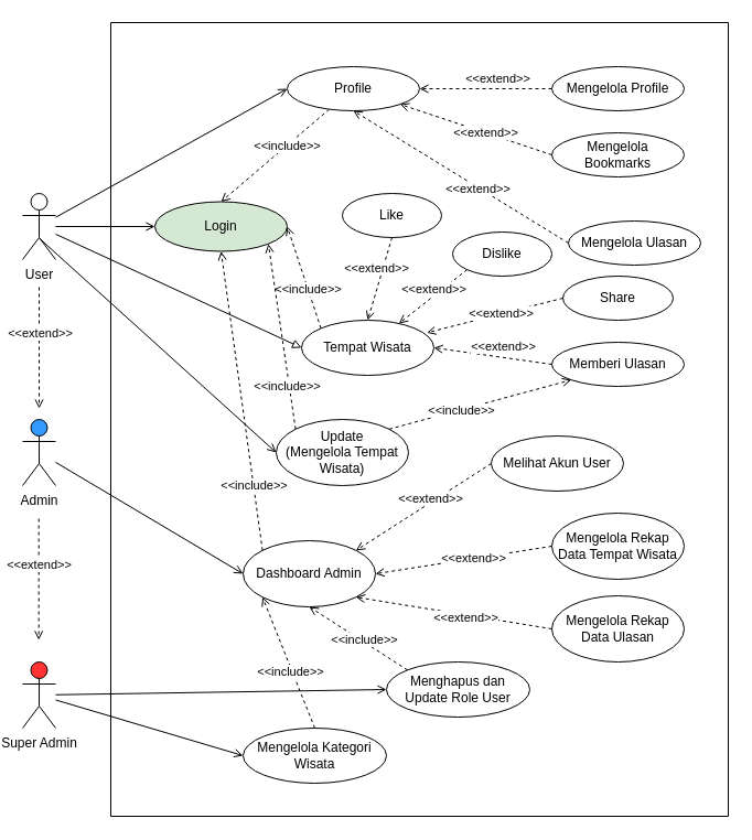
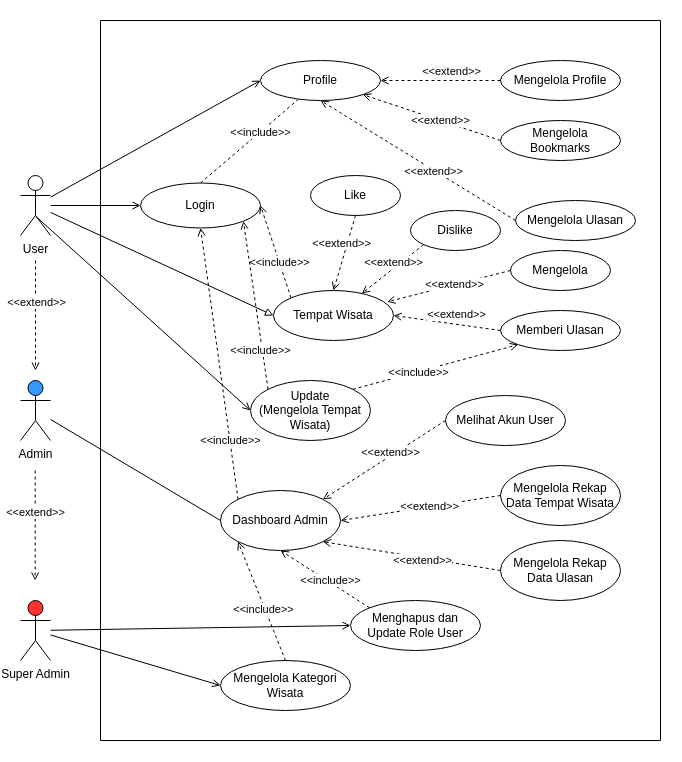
  <mxCell id="0" />
  <mxCell id="1" parent="0" />
  <mxCell id="2" style="rounded=0;orthogonalLoop=1;jettySize=auto;html=1;entryX=0;entryY=0.5;entryDx=0;entryDy=0;endArrow=open;endFill=0;" edge="1" parent="1" source="3" target="6"><mxGeometry relative="1" as="geometry" /></mxCell>
  <mxCell id="3" value="User" style="shape=umlActor;verticalLabelPosition=bottom;verticalAlign=top;html=1;" vertex="1" parent="1"><mxGeometry x="20" y="175" width="30" height="60" as="geometry" /></mxCell>
  <mxCell id="4" value="Admin" style="shape=umlActor;verticalLabelPosition=bottom;verticalAlign=top;html=1;fillColor=#3399FF;" vertex="1" parent="1"><mxGeometry x="20" y="380" width="30" height="60" as="geometry" /></mxCell>
  <mxCell id="5" value="" style="swimlane;startSize=0;" vertex="1" parent="1"><mxGeometry x="100" y="20" width="560" height="720" as="geometry" /></mxCell>
- <mxCell id="6" value="Login" style="ellipse;whiteSpace=wrap;html=1;fillColor=#d5e8d4;" vertex="1" parent="5"><mxGeometry x="40" y="162.5" width="120" height="45" as="geometry" /></mxCell>
- <mxCell id="7" style="rounded=0;orthogonalLoop=1;jettySize=auto;html=1;entryX=0.5;entryY=0;entryDx=0;entryDy=0;dashed=1;endArrow=open;endFill=0;" edge="1" parent="5" source="9" target="6"><mxGeometry relative="1" as="geometry" /></mxCell>
+ <mxCell id="6" value="Login" style="ellipse;whiteSpace=wrap;html=1;" vertex="1" parent="5"><mxGeometry x="40" y="162.5" width="120" height="45" as="geometry" /></mxCell>
+ <mxCell id="7" style="rounded=0;orthogonalLoop=1;jettySize=auto;html=1;entryX=0.5;entryY=0;entryDx=0;entryDy=0;dashed=1;endArrow=none;endFill=0;" edge="1" parent="5" source="9" target="6"><mxGeometry relative="1" as="geometry" /></mxCell>
  <mxCell id="8" value="&amp;lt;&amp;lt;include&amp;gt;&amp;gt;" style="edgeLabel;html=1;align=center;verticalAlign=middle;resizable=0;points=[];" vertex="1" connectable="0" parent="7"><mxGeometry x="-0.214" relative="1" as="geometry"><mxPoint as="offset" /></mxGeometry></mxCell>
  <mxCell id="9" value="Profile" style="ellipse;whiteSpace=wrap;html=1;" vertex="1" parent="5"><mxGeometry x="160" y="40" width="120" height="40" as="geometry" /></mxCell>
  <mxCell id="10" value="Mengelola Profile" style="ellipse;whiteSpace=wrap;html=1;" vertex="1" parent="5"><mxGeometry x="400" y="40" width="120" height="40" as="geometry" /></mxCell>
  <mxCell id="11" value="Mengelola Bookmarks" style="ellipse;whiteSpace=wrap;html=1;" vertex="1" parent="5"><mxGeometry x="400" y="100" width="120" height="40" as="geometry" /></mxCell>
  <mxCell id="12" style="rounded=0;orthogonalLoop=1;jettySize=auto;html=1;entryX=1;entryY=0.5;entryDx=0;entryDy=0;dashed=1;endArrow=open;endFill=0;exitX=0;exitY=0.5;exitDx=0;exitDy=0;" edge="1" parent="5" source="10" target="9"><mxGeometry relative="1" as="geometry"><mxPoint x="207" y="88" as="sourcePoint" /><mxPoint x="110" y="165" as="targetPoint" /></mxGeometry></mxCell>
  <mxCell id="13" value="&amp;lt;&amp;lt;extend&amp;gt;&amp;gt;" style="edgeLabel;html=1;align=center;verticalAlign=middle;resizable=0;points=[];" vertex="1" connectable="0" parent="12"><mxGeometry x="-0.214" relative="1" as="geometry"><mxPoint x="-3" y="-10" as="offset" /></mxGeometry></mxCell>
  <mxCell id="14" style="rounded=0;orthogonalLoop=1;jettySize=auto;html=1;entryX=1;entryY=1;entryDx=0;entryDy=0;dashed=1;endArrow=open;endFill=0;exitX=0;exitY=0.5;exitDx=0;exitDy=0;" edge="1" parent="5" source="11" target="9"><mxGeometry relative="1" as="geometry"><mxPoint x="410" y="70" as="sourcePoint" /><mxPoint x="290" y="70" as="targetPoint" /></mxGeometry></mxCell>
  <mxCell id="15" value="&amp;lt;&amp;lt;extend&amp;gt;&amp;gt;" style="edgeLabel;html=1;align=center;verticalAlign=middle;resizable=0;points=[];" vertex="1" connectable="0" parent="14"><mxGeometry x="-0.214" relative="1" as="geometry"><mxPoint x="-6" y="-2" as="offset" /></mxGeometry></mxCell>
  <mxCell id="16" value="Mengelola Ulasan" style="ellipse;whiteSpace=wrap;html=1;" vertex="1" parent="5"><mxGeometry x="415" y="180" width="120" height="40" as="geometry" /></mxCell>
  <mxCell id="17" style="rounded=0;orthogonalLoop=1;jettySize=auto;html=1;entryX=0.5;entryY=1;entryDx=0;entryDy=0;dashed=1;endArrow=open;endFill=0;exitX=0;exitY=0.5;exitDx=0;exitDy=0;" edge="1" parent="5" source="16" target="9"><mxGeometry relative="1" as="geometry"><mxPoint x="410" y="130" as="sourcePoint" /><mxPoint x="272" y="84" as="targetPoint" /></mxGeometry></mxCell>
  <mxCell id="18" value="&amp;lt;&amp;lt;extend&amp;gt;&amp;gt;" style="edgeLabel;html=1;align=center;verticalAlign=middle;resizable=0;points=[];" vertex="1" connectable="0" parent="17"><mxGeometry x="-0.214" relative="1" as="geometry"><mxPoint x="-6" y="-2" as="offset" /></mxGeometry></mxCell>
  <mxCell id="19" value="Tempat Wisata" style="ellipse;whiteSpace=wrap;html=1;" vertex="1" parent="5"><mxGeometry x="173" y="270" width="120" height="50" as="geometry" /></mxCell>
  <mxCell id="20" style="rounded=0;orthogonalLoop=1;jettySize=auto;html=1;entryX=1;entryY=0.5;entryDx=0;entryDy=0;dashed=1;endArrow=open;endFill=0;exitX=0;exitY=0;exitDx=0;exitDy=0;" edge="1" parent="5" source="19" target="6"><mxGeometry relative="1" as="geometry"><mxPoint x="207" y="88" as="sourcePoint" /><mxPoint x="110" y="165" as="targetPoint" /></mxGeometry></mxCell>
  <mxCell id="21" value="&amp;lt;&amp;lt;include&amp;gt;&amp;gt;" style="edgeLabel;html=1;align=center;verticalAlign=middle;resizable=0;points=[];" vertex="1" connectable="0" parent="20"><mxGeometry x="-0.214" relative="1" as="geometry"><mxPoint as="offset" /></mxGeometry></mxCell>
  <mxCell id="22" value="Like" style="ellipse;whiteSpace=wrap;html=1;" vertex="1" parent="5"><mxGeometry x="210" y="155" width="90" height="40" as="geometry" /></mxCell>
  <mxCell id="23" value="Dislike" style="ellipse;whiteSpace=wrap;html=1;" vertex="1" parent="5"><mxGeometry x="310" y="190" width="90" height="40" as="geometry" /></mxCell>
- <mxCell id="24" value="Share" style="ellipse;whiteSpace=wrap;html=1;" vertex="1" parent="5"><mxGeometry x="410" y="230" width="100" height="40" as="geometry" /></mxCell>
+ <mxCell id="24" value="Mengelola" style="ellipse;whiteSpace=wrap;html=1;" vertex="1" parent="5"><mxGeometry x="410" y="230" width="100" height="40" as="geometry" /></mxCell>
  <mxCell id="25" value="Memberi Ulasan" style="ellipse;whiteSpace=wrap;html=1;" vertex="1" parent="5"><mxGeometry x="400" y="290" width="120" height="40" as="geometry" /></mxCell>
  <mxCell id="26" style="rounded=0;orthogonalLoop=1;jettySize=auto;html=1;entryX=0.5;entryY=0;entryDx=0;entryDy=0;dashed=1;endArrow=open;endFill=0;exitX=0.5;exitY=1;exitDx=0;exitDy=0;" edge="1" parent="5" source="22" target="19"><mxGeometry relative="1" as="geometry"><mxPoint x="410" y="190" as="sourcePoint" /><mxPoint x="230" y="90" as="targetPoint" /></mxGeometry></mxCell>
  <mxCell id="27" value="&amp;lt;&amp;lt;extend&amp;gt;&amp;gt;" style="edgeLabel;html=1;align=center;verticalAlign=middle;resizable=0;points=[];" vertex="1" connectable="0" parent="26"><mxGeometry x="-0.214" relative="1" as="geometry"><mxPoint x="-6" y="-2" as="offset" /></mxGeometry></mxCell>
  <mxCell id="28" style="rounded=0;orthogonalLoop=1;jettySize=auto;html=1;dashed=1;endArrow=open;endFill=0;exitX=0;exitY=1;exitDx=0;exitDy=0;" edge="1" parent="5" source="23" target="19"><mxGeometry relative="1" as="geometry"><mxPoint x="315" y="210" as="sourcePoint" /><mxPoint x="230" y="250" as="targetPoint" /></mxGeometry></mxCell>
  <mxCell id="29" value="&amp;lt;&amp;lt;extend&amp;gt;&amp;gt;" style="edgeLabel;html=1;align=center;verticalAlign=middle;resizable=0;points=[];" vertex="1" connectable="0" parent="28"><mxGeometry x="-0.214" relative="1" as="geometry"><mxPoint x="-6" y="-2" as="offset" /></mxGeometry></mxCell>
  <mxCell id="30" style="rounded=0;orthogonalLoop=1;jettySize=auto;html=1;dashed=1;endArrow=open;endFill=0;exitX=0;exitY=0.5;exitDx=0;exitDy=0;entryX=0.947;entryY=0.227;entryDx=0;entryDy=0;entryPerimeter=0;" edge="1" parent="5" source="24" target="19"><mxGeometry relative="1" as="geometry"><mxPoint x="333" y="234" as="sourcePoint" /><mxPoint x="261" y="284" as="targetPoint" /></mxGeometry></mxCell>
  <mxCell id="31" value="&amp;lt;&amp;lt;extend&amp;gt;&amp;gt;" style="edgeLabel;html=1;align=center;verticalAlign=middle;resizable=0;points=[];" vertex="1" connectable="0" parent="30"><mxGeometry x="-0.214" relative="1" as="geometry"><mxPoint x="-8" y="1" as="offset" /></mxGeometry></mxCell>
  <mxCell id="32" style="rounded=0;orthogonalLoop=1;jettySize=auto;html=1;dashed=1;endArrow=open;endFill=0;exitX=0;exitY=0.5;exitDx=0;exitDy=0;entryX=1;entryY=0.5;entryDx=0;entryDy=0;" edge="1" parent="5" source="25" target="19"><mxGeometry relative="1" as="geometry"><mxPoint x="420" y="260" as="sourcePoint" /><mxPoint x="284" y="291" as="targetPoint" /></mxGeometry></mxCell>
  <mxCell id="33" value="&amp;lt;&amp;lt;extend&amp;gt;&amp;gt;" style="edgeLabel;html=1;align=center;verticalAlign=middle;resizable=0;points=[];" vertex="1" connectable="0" parent="32"><mxGeometry x="-0.214" relative="1" as="geometry"><mxPoint x="-3" y="-11" as="offset" /></mxGeometry></mxCell>
  <mxCell id="34" value="Dashboard Admin" style="ellipse;whiteSpace=wrap;html=1;" vertex="1" parent="5"><mxGeometry x="120" y="470" width="120" height="60" as="geometry" /></mxCell>
  <mxCell id="35" value="Update&lt;div&gt;(Mengelola Tempat Wisata)&lt;/div&gt;" style="ellipse;whiteSpace=wrap;html=1;" vertex="1" parent="5"><mxGeometry x="150" y="360" width="120" height="60" as="geometry" /></mxCell>
  <mxCell id="36" style="rounded=0;orthogonalLoop=1;jettySize=auto;html=1;entryX=0;entryY=1;entryDx=0;entryDy=0;dashed=1;endArrow=open;endFill=0;exitX=1;exitY=0;exitDx=0;exitDy=0;" edge="1" parent="5" source="35" target="25"><mxGeometry relative="1" as="geometry"><mxPoint x="187" y="287" as="sourcePoint" /><mxPoint x="170" y="188" as="targetPoint" /></mxGeometry></mxCell>
  <mxCell id="37" value="&amp;lt;&amp;lt;include&amp;gt;&amp;gt;" style="edgeLabel;html=1;align=center;verticalAlign=middle;resizable=0;points=[];" vertex="1" connectable="0" parent="36"><mxGeometry x="-0.214" relative="1" as="geometry"><mxPoint as="offset" /></mxGeometry></mxCell>
  <mxCell id="38" style="rounded=0;orthogonalLoop=1;jettySize=auto;html=1;entryX=1;entryY=1;entryDx=0;entryDy=0;dashed=1;endArrow=open;endFill=0;exitX=0;exitY=0;exitDx=0;exitDy=0;" edge="1" parent="5" source="35" target="6"><mxGeometry relative="1" as="geometry"><mxPoint x="187" y="287" as="sourcePoint" /><mxPoint x="170" y="188" as="targetPoint" /></mxGeometry></mxCell>
  <mxCell id="39" value="&amp;lt;&amp;lt;include&amp;gt;&amp;gt;" style="edgeLabel;html=1;align=center;verticalAlign=middle;resizable=0;points=[];" vertex="1" connectable="0" parent="38"><mxGeometry x="-0.214" relative="1" as="geometry"><mxPoint x="2" y="27" as="offset" /></mxGeometry></mxCell>
  <mxCell id="40" value="Melihat Akun User" style="ellipse;whiteSpace=wrap;html=1;" vertex="1" parent="5"><mxGeometry x="345" y="375" width="120" height="50" as="geometry" /></mxCell>
  <mxCell id="41" value="Mengelola Kategori Wisata" style="ellipse;whiteSpace=wrap;html=1;" vertex="1" parent="5"><mxGeometry x="120" y="640" width="130" height="50" as="geometry" /></mxCell>
  <mxCell id="42" value="Mengelola Rekap Data Tempat Wisata" style="ellipse;whiteSpace=wrap;html=1;" vertex="1" parent="5"><mxGeometry x="400" y="445" width="120" height="60" as="geometry" /></mxCell>
  <mxCell id="43" value="Mengelola Rekap Data Ulasan" style="ellipse;whiteSpace=wrap;html=1;" vertex="1" parent="5"><mxGeometry x="400" y="520" width="120" height="60" as="geometry" /></mxCell>
  <mxCell id="44" style="rounded=0;orthogonalLoop=1;jettySize=auto;html=1;dashed=1;endArrow=open;endFill=0;exitX=0;exitY=0.5;exitDx=0;exitDy=0;entryX=1;entryY=0;entryDx=0;entryDy=0;" edge="1" parent="5" source="40" target="34"><mxGeometry relative="1" as="geometry"><mxPoint x="420" y="260" as="sourcePoint" /><mxPoint x="297" y="291" as="targetPoint" /></mxGeometry></mxCell>
  <mxCell id="45" value="&amp;lt;&amp;lt;extend&amp;gt;&amp;gt;" style="edgeLabel;html=1;align=center;verticalAlign=middle;resizable=0;points=[];" vertex="1" connectable="0" parent="44"><mxGeometry x="-0.214" relative="1" as="geometry"><mxPoint x="-8" y="1" as="offset" /></mxGeometry></mxCell>
  <mxCell id="46" style="rounded=0;orthogonalLoop=1;jettySize=auto;html=1;dashed=1;endArrow=open;endFill=0;exitX=0;exitY=0.5;exitDx=0;exitDy=0;entryX=1;entryY=0.5;entryDx=0;entryDy=0;" edge="1" parent="5" source="42" target="34"><mxGeometry relative="1" as="geometry"><mxPoint x="410" y="415" as="sourcePoint" /><mxPoint x="233" y="489" as="targetPoint" /></mxGeometry></mxCell>
  <mxCell id="47" value="&amp;lt;&amp;lt;extend&amp;gt;&amp;gt;" style="edgeLabel;html=1;align=center;verticalAlign=middle;resizable=0;points=[];" vertex="1" connectable="0" parent="46"><mxGeometry x="-0.214" relative="1" as="geometry"><mxPoint x="-8" y="1" as="offset" /></mxGeometry></mxCell>
  <mxCell id="48" style="rounded=0;orthogonalLoop=1;jettySize=auto;html=1;dashed=1;endArrow=open;endFill=0;exitX=0;exitY=0.5;exitDx=0;exitDy=0;entryX=1;entryY=1;entryDx=0;entryDy=0;" edge="1" parent="5" source="43" target="34"><mxGeometry relative="1" as="geometry"><mxPoint x="410" y="485" as="sourcePoint" /><mxPoint x="250" y="510" as="targetPoint" /></mxGeometry></mxCell>
  <mxCell id="49" value="&amp;lt;&amp;lt;extend&amp;gt;&amp;gt;" style="edgeLabel;html=1;align=center;verticalAlign=middle;resizable=0;points=[];" vertex="1" connectable="0" parent="48"><mxGeometry x="-0.214" relative="1" as="geometry"><mxPoint x="-8" y="1" as="offset" /></mxGeometry></mxCell>
  <mxCell id="50" style="rounded=0;orthogonalLoop=1;jettySize=auto;html=1;entryX=0.5;entryY=1;entryDx=0;entryDy=0;dashed=1;endArrow=open;endFill=0;exitX=0;exitY=0;exitDx=0;exitDy=0;" edge="1" parent="5" source="34" target="6"><mxGeometry relative="1" as="geometry"><mxPoint x="177" y="379" as="sourcePoint" /><mxPoint x="110" y="218" as="targetPoint" /></mxGeometry></mxCell>
  <mxCell id="51" value="&amp;lt;&amp;lt;include&amp;gt;&amp;gt;" style="edgeLabel;html=1;align=center;verticalAlign=middle;resizable=0;points=[];" vertex="1" connectable="0" parent="50"><mxGeometry x="-0.214" relative="1" as="geometry"><mxPoint x="7" y="48" as="offset" /></mxGeometry></mxCell>
  <mxCell id="52" value="Menghapus dan Update Role User" style="ellipse;whiteSpace=wrap;html=1;" vertex="1" parent="5"><mxGeometry x="250" y="580" width="130" height="50" as="geometry" /></mxCell>
  <mxCell id="53" style="rounded=0;orthogonalLoop=1;jettySize=auto;html=1;entryX=0.5;entryY=1;entryDx=0;entryDy=0;dashed=1;endArrow=open;endFill=0;exitX=0;exitY=0;exitDx=0;exitDy=0;" edge="1" parent="5" source="52" target="34"><mxGeometry relative="1" as="geometry"><mxPoint x="147" y="489" as="sourcePoint" /><mxPoint x="110" y="218" as="targetPoint" /></mxGeometry></mxCell>
  <mxCell id="54" value="&amp;lt;&amp;lt;include&amp;gt;&amp;gt;" style="edgeLabel;html=1;align=center;verticalAlign=middle;resizable=0;points=[];" vertex="1" connectable="0" parent="53"><mxGeometry x="-0.214" relative="1" as="geometry"><mxPoint x="-4" y="-5" as="offset" /></mxGeometry></mxCell>
  <mxCell id="55" style="rounded=0;orthogonalLoop=1;jettySize=auto;html=1;entryX=0;entryY=1;entryDx=0;entryDy=0;dashed=1;endArrow=open;endFill=0;exitX=0.5;exitY=0;exitDx=0;exitDy=0;" edge="1" parent="5" source="41" target="34"><mxGeometry relative="1" as="geometry"><mxPoint x="279" y="597" as="sourcePoint" /><mxPoint x="190" y="540" as="targetPoint" /></mxGeometry></mxCell>
  <mxCell id="56" value="&amp;lt;&amp;lt;include&amp;gt;&amp;gt;" style="edgeLabel;html=1;align=center;verticalAlign=middle;resizable=0;points=[];" vertex="1" connectable="0" parent="55"><mxGeometry x="-0.214" relative="1" as="geometry"><mxPoint x="-4" y="-5" as="offset" /></mxGeometry></mxCell>
  <mxCell id="57" style="rounded=0;orthogonalLoop=1;jettySize=auto;html=1;entryX=0;entryY=0.5;entryDx=0;entryDy=0;endArrow=open;endFill=0;" edge="1" parent="1" source="3" target="9"><mxGeometry relative="1" as="geometry"><mxPoint x="60" y="208" as="sourcePoint" /><mxPoint x="150" y="208" as="targetPoint" /></mxGeometry></mxCell>
  <mxCell id="58" style="rounded=0;orthogonalLoop=1;jettySize=auto;html=1;entryX=0;entryY=0.5;entryDx=0;entryDy=0;endArrow=block;endFill=0;" edge="1" parent="1" source="3" target="19"><mxGeometry relative="1" as="geometry"><mxPoint x="60" y="200" as="sourcePoint" /><mxPoint x="270" y="90" as="targetPoint" /></mxGeometry></mxCell>
  <mxCell id="59" style="rounded=0;orthogonalLoop=1;jettySize=auto;html=1;entryX=0;entryY=0.5;entryDx=0;entryDy=0;endArrow=open;endFill=0;exitX=0.519;exitY=0.684;exitDx=0;exitDy=0;exitPerimeter=0;" edge="1" parent="1" source="3" target="35"><mxGeometry relative="1" as="geometry"><mxPoint x="60" y="215" as="sourcePoint" /><mxPoint x="270" y="325" as="targetPoint" /></mxGeometry></mxCell>
- <mxCell id="60" style="rounded=0;orthogonalLoop=1;jettySize=auto;html=1;entryX=0;entryY=0.5;entryDx=0;entryDy=0;endArrow=open;endFill=0;" edge="1" parent="1" source="4" target="34"><mxGeometry relative="1" as="geometry"><mxPoint x="46" y="219" as="sourcePoint" /><mxPoint x="260" y="420" as="targetPoint" /></mxGeometry></mxCell>
+ <mxCell id="60" style="rounded=0;orthogonalLoop=1;jettySize=auto;html=1;entryX=0;entryY=0.5;entryDx=0;entryDy=0;endArrow=none;endFill=0;" edge="1" parent="1" source="4" target="34"><mxGeometry relative="1" as="geometry"><mxPoint x="46" y="219" as="sourcePoint" /><mxPoint x="260" y="420" as="targetPoint" /></mxGeometry></mxCell>
  <mxCell id="61" value="Super Admin" style="shape=umlActor;verticalLabelPosition=bottom;verticalAlign=top;html=1;fillColor=#FF3333;" vertex="1" parent="1"><mxGeometry x="20" y="600" width="30" height="60" as="geometry" /></mxCell>
  <mxCell id="62" style="rounded=0;orthogonalLoop=1;jettySize=auto;html=1;entryX=0;entryY=0.5;entryDx=0;entryDy=0;endArrow=open;endFill=0;" edge="1" parent="1" source="61" target="52"><mxGeometry relative="1" as="geometry"><mxPoint x="60" y="429" as="sourcePoint" /><mxPoint x="230" y="530" as="targetPoint" /></mxGeometry></mxCell>
  <mxCell id="63" style="rounded=0;orthogonalLoop=1;jettySize=auto;html=1;entryX=0;entryY=0.5;entryDx=0;entryDy=0;endArrow=open;endFill=0;" edge="1" parent="1" source="61" target="41"><mxGeometry relative="1" as="geometry"><mxPoint x="60" y="640" as="sourcePoint" /><mxPoint x="360" y="635" as="targetPoint" /></mxGeometry></mxCell>
  <mxCell id="64" style="rounded=0;orthogonalLoop=1;jettySize=auto;html=1;dashed=1;endArrow=open;endFill=0;" edge="1" parent="1"><mxGeometry relative="1" as="geometry"><mxPoint x="35" y="260" as="sourcePoint" /><mxPoint x="35" y="370" as="targetPoint" /></mxGeometry></mxCell>
  <mxCell id="65" value="&amp;lt;&amp;lt;extend&amp;gt;&amp;gt;" style="edgeLabel;html=1;align=center;verticalAlign=middle;resizable=0;points=[];" vertex="1" connectable="0" parent="64"><mxGeometry x="-0.214" relative="1" as="geometry"><mxPoint y="-2" as="offset" /></mxGeometry></mxCell>
  <mxCell id="66" style="rounded=0;orthogonalLoop=1;jettySize=auto;html=1;dashed=1;endArrow=open;endFill=0;" edge="1" parent="1"><mxGeometry relative="1" as="geometry"><mxPoint x="34.66" y="470" as="sourcePoint" /><mxPoint x="34.66" y="580" as="targetPoint" /></mxGeometry></mxCell>
  <mxCell id="67" value="&amp;lt;&amp;lt;extend&amp;gt;&amp;gt;" style="edgeLabel;html=1;align=center;verticalAlign=middle;resizable=0;points=[];" vertex="1" connectable="0" parent="66"><mxGeometry x="-0.214" relative="1" as="geometry"><mxPoint y="-2" as="offset" /></mxGeometry></mxCell>
